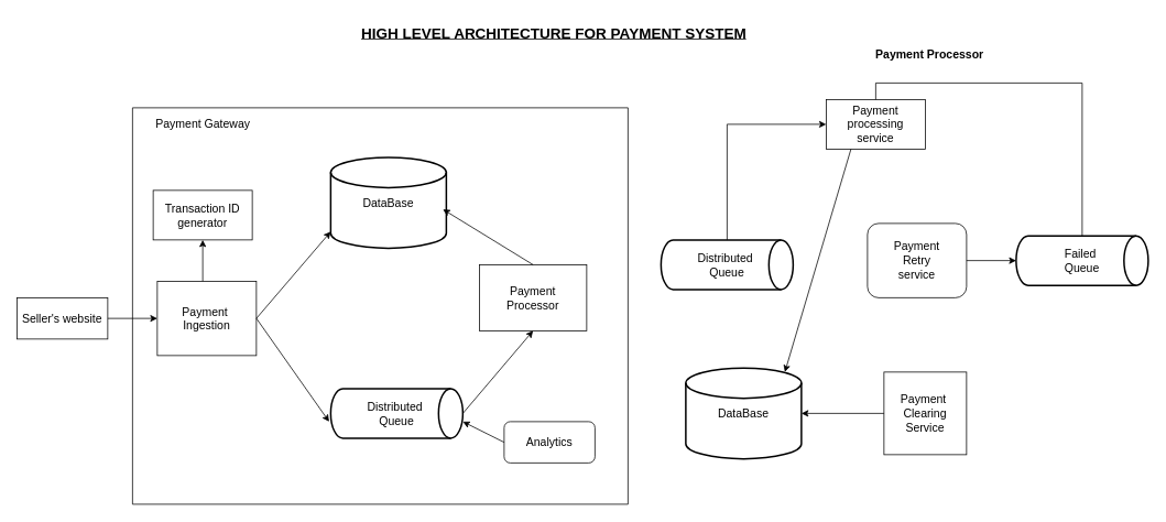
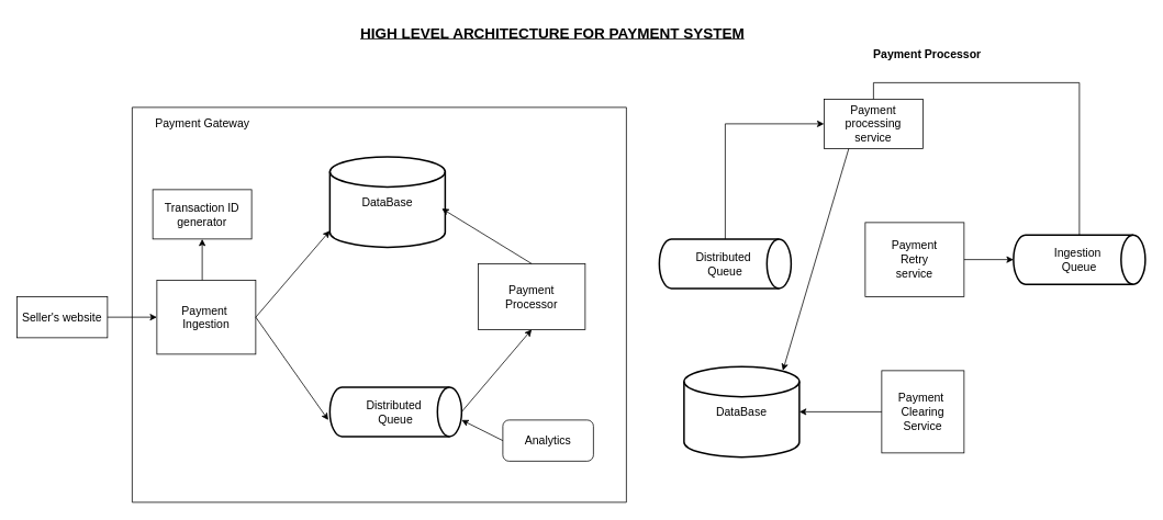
  <mxCell id="0" />
  <mxCell id="1" parent="0" />
  <mxCell id="2" value="&lt;font style=&quot;font-size: 14px;&quot;&gt;Seller's website&lt;/font&gt;" style="rounded=0;whiteSpace=wrap;html=1;" vertex="1" parent="1"><mxGeometry x="20" y="360" width="110" height="50" as="geometry" /></mxCell>
  <mxCell id="3" value="&lt;font style=&quot;font-size: 14px;&quot;&gt;Payment&amp;nbsp;&lt;br&gt;Ingestion&lt;/font&gt;" style="rounded=0;whiteSpace=wrap;html=1;" vertex="1" parent="1"><mxGeometry x="190" y="340" width="120" height="90" as="geometry" /></mxCell>
  <mxCell id="4" value="&lt;font style=&quot;font-size: 14px;&quot;&gt;DataBase&lt;/font&gt;" style="strokeWidth=2;html=1;shape=mxgraph.flowchart.database;whiteSpace=wrap;" vertex="1" parent="1"><mxGeometry x="400" y="190" width="140" height="110" as="geometry" /></mxCell>
  <mxCell id="5" value="" style="endArrow=classic;html=1;rounded=0;exitX=1;exitY=0.5;exitDx=0;exitDy=0;entryX=0;entryY=0.818;entryDx=0;entryDy=0;entryPerimeter=0;" edge="1" parent="1" source="3" target="4"><mxGeometry width="50" height="50" relative="1" as="geometry"><mxPoint x="640" y="420" as="sourcePoint" /><mxPoint x="380" y="290" as="targetPoint" /><Array as="points" /></mxGeometry></mxCell>
  <mxCell id="6" value="&lt;font style=&quot;font-size: 14px;&quot;&gt;Distributed&amp;nbsp;&lt;br&gt;Queue&lt;/font&gt;" style="strokeWidth=2;html=1;shape=mxgraph.flowchart.direct_data;whiteSpace=wrap;" vertex="1" parent="1"><mxGeometry x="400" y="470" width="160" height="60" as="geometry" /></mxCell>
  <mxCell id="7" value="" style="endArrow=classic;html=1;rounded=0;exitX=1;exitY=0.5;exitDx=0;exitDy=0;entryX=-0.012;entryY=0.667;entryDx=0;entryDy=0;entryPerimeter=0;" edge="1" parent="1" source="3" target="6"><mxGeometry width="50" height="50" relative="1" as="geometry"><mxPoint x="640" y="420" as="sourcePoint" /><mxPoint x="690" y="370" as="targetPoint" /></mxGeometry></mxCell>
  <mxCell id="8" value="&lt;font style=&quot;font-size: 14px;&quot;&gt;Payment&lt;br&gt;Processor&lt;/font&gt;" style="rounded=0;whiteSpace=wrap;html=1;" vertex="1" parent="1"><mxGeometry x="580" y="320" width="130" height="80" as="geometry" /></mxCell>
  <mxCell id="9" value="" style="endArrow=classic;html=1;rounded=0;exitX=1;exitY=0.5;exitDx=0;exitDy=0;exitPerimeter=0;entryX=0.5;entryY=1;entryDx=0;entryDy=0;" edge="1" parent="1" source="6" target="8"><mxGeometry width="50" height="50" relative="1" as="geometry"><mxPoint x="640" y="410" as="sourcePoint" /><mxPoint x="690" y="360" as="targetPoint" /><Array as="points" /></mxGeometry></mxCell>
  <mxCell id="10" value="" style="endArrow=classic;html=1;rounded=0;exitX=0.5;exitY=0;exitDx=0;exitDy=0;entryX=0.971;entryY=0.573;entryDx=0;entryDy=0;entryPerimeter=0;" edge="1" parent="1" source="8" target="4"><mxGeometry width="50" height="50" relative="1" as="geometry"><mxPoint x="640" y="410" as="sourcePoint" /><mxPoint x="690" y="360" as="targetPoint" /></mxGeometry></mxCell>
  <mxCell id="11" value="" style="endArrow=classic;html=1;rounded=0;exitX=1;exitY=0.5;exitDx=0;exitDy=0;entryX=0;entryY=0.5;entryDx=0;entryDy=0;" edge="1" parent="1" source="2" target="3"><mxGeometry width="50" height="50" relative="1" as="geometry"><mxPoint x="640" y="410" as="sourcePoint" /><mxPoint x="170" y="385" as="targetPoint" /></mxGeometry></mxCell>
  <mxCell id="12" value="" style="endArrow=none;html=1;rounded=0;" edge="1" parent="1"><mxGeometry width="50" height="50" relative="1" as="geometry"><mxPoint x="160" y="130" as="sourcePoint" /><mxPoint x="760" y="130" as="targetPoint" /></mxGeometry></mxCell>
  <mxCell id="13" value="" style="endArrow=none;html=1;rounded=0;" edge="1" parent="1"><mxGeometry width="50" height="50" relative="1" as="geometry"><mxPoint x="160" y="130" as="sourcePoint" /><mxPoint x="160" y="610" as="targetPoint" /></mxGeometry></mxCell>
  <mxCell id="14" value="" style="endArrow=none;html=1;rounded=0;" edge="1" parent="1"><mxGeometry width="50" height="50" relative="1" as="geometry"><mxPoint x="160" y="610" as="sourcePoint" /><mxPoint x="760" y="610" as="targetPoint" /></mxGeometry></mxCell>
  <mxCell id="15" value="" style="endArrow=none;html=1;rounded=0;" edge="1" parent="1"><mxGeometry width="50" height="50" relative="1" as="geometry"><mxPoint x="760" y="610" as="sourcePoint" /><mxPoint x="760" y="130" as="targetPoint" /></mxGeometry></mxCell>
  <mxCell id="16" value="&lt;font style=&quot;font-size: 14px;&quot;&gt;Payment Gateway&lt;/font&gt;" style="text;html=1;align=center;verticalAlign=middle;resizable=0;points=[];autosize=1;strokeColor=none;fillColor=none;" vertex="1" parent="1"><mxGeometry x="175" y="135" width="140" height="30" as="geometry" /></mxCell>
  <mxCell id="17" value="&lt;font style=&quot;font-size: 14px;&quot;&gt;Analytics&lt;/font&gt;" style="rounded=1;whiteSpace=wrap;html=1;" vertex="1" parent="1"><mxGeometry x="610" y="510" width="110" height="50" as="geometry" /></mxCell>
  <mxCell id="18" value="" style="endArrow=classic;html=1;rounded=0;exitX=0;exitY=0.5;exitDx=0;exitDy=0;" edge="1" parent="1" source="17"><mxGeometry width="50" height="50" relative="1" as="geometry"><mxPoint x="640" y="410" as="sourcePoint" /><mxPoint x="560" y="510" as="targetPoint" /></mxGeometry></mxCell>
  <mxCell id="19" value="&lt;b&gt;Payment Processor&lt;/b&gt;" style="text;html=1;align=center;verticalAlign=middle;resizable=0;points=[];autosize=1;strokeColor=none;fillColor=none;fontSize=14;" vertex="1" parent="1"><mxGeometry x="1050" y="50" width="150" height="30" as="geometry" /></mxCell>
  <mxCell id="20" value="Payment processing &lt;br&gt;service" style="rounded=0;whiteSpace=wrap;html=1;fontSize=14;" vertex="1" parent="1"><mxGeometry x="1000" y="120" width="120" height="60" as="geometry" /></mxCell>
  <mxCell id="21" value="&lt;font style=&quot;font-size: 14px;&quot;&gt;Distributed&amp;nbsp;&lt;br&gt;Queue&lt;/font&gt;" style="strokeWidth=2;html=1;shape=mxgraph.flowchart.direct_data;whiteSpace=wrap;" vertex="1" parent="1"><mxGeometry x="800" y="290" width="160" height="60" as="geometry" /></mxCell>
- <mxCell id="22" value="&lt;font style=&quot;font-size: 14px;&quot;&gt;Failed&amp;nbsp;&lt;br&gt;Queue&lt;/font&gt;" style="strokeWidth=2;html=1;shape=mxgraph.flowchart.direct_data;whiteSpace=wrap;" vertex="1" parent="1"><mxGeometry x="1230" y="285" width="160" height="60" as="geometry" /></mxCell>
- <mxCell id="23" value="Payment&lt;br&gt;Retry &lt;br&gt;service" style="whiteSpace=wrap;html=1;fontSize=14;rounded=1;" vertex="1" parent="1"><mxGeometry x="1050" y="270" width="120" height="90" as="geometry" /></mxCell>
+ <mxCell id="22" value="&lt;font style=&quot;font-size: 14px;&quot;&gt;Ingestion&amp;nbsp;&lt;br&gt;Queue&lt;/font&gt;" style="strokeWidth=2;html=1;shape=mxgraph.flowchart.direct_data;whiteSpace=wrap;" vertex="1" parent="1"><mxGeometry x="1230" y="285" width="160" height="60" as="geometry" /></mxCell>
+ <mxCell id="23" value="Payment&lt;br&gt;Retry &lt;br&gt;service" style="rounded=0;whiteSpace=wrap;html=1;fontSize=14;" vertex="1" parent="1"><mxGeometry x="1050" y="270" width="120" height="90" as="geometry" /></mxCell>
  <mxCell id="24" value="" style="endArrow=classic;html=1;rounded=0;fontSize=14;exitX=1;exitY=0.5;exitDx=0;exitDy=0;entryX=0;entryY=0.5;entryDx=0;entryDy=0;entryPerimeter=0;" edge="1" parent="1" source="23" target="22"><mxGeometry width="50" height="50" relative="1" as="geometry"><mxPoint x="700" y="360" as="sourcePoint" /><mxPoint x="750" y="310" as="targetPoint" /></mxGeometry></mxCell>
  <mxCell id="25" value="&lt;font style=&quot;font-size: 14px;&quot;&gt;DataBase&lt;/font&gt;" style="strokeWidth=2;html=1;shape=mxgraph.flowchart.database;whiteSpace=wrap;" vertex="1" parent="1"><mxGeometry x="830" y="445" width="140" height="110" as="geometry" /></mxCell>
  <mxCell id="26" value="" style="endArrow=classic;html=1;rounded=0;fontSize=14;exitX=0.25;exitY=1;exitDx=0;exitDy=0;entryX=0.857;entryY=0.045;entryDx=0;entryDy=0;entryPerimeter=0;" edge="1" parent="1" source="20" target="25"><mxGeometry width="50" height="50" relative="1" as="geometry"><mxPoint x="700" y="360" as="sourcePoint" /><mxPoint x="750" y="310" as="targetPoint" /></mxGeometry></mxCell>
  <mxCell id="27" value="" style="endArrow=classic;html=1;rounded=0;fontSize=14;entryX=0;entryY=0.5;entryDx=0;entryDy=0;exitX=0.5;exitY=0;exitDx=0;exitDy=0;exitPerimeter=0;" edge="1" parent="1" source="21" target="20"><mxGeometry width="50" height="50" relative="1" as="geometry"><mxPoint x="700" y="360" as="sourcePoint" /><mxPoint x="750" y="310" as="targetPoint" /><Array as="points"><mxPoint x="880" y="150" /></Array></mxGeometry></mxCell>
  <mxCell id="28" value="" style="endArrow=none;html=1;rounded=0;fontSize=14;exitX=0.5;exitY=0;exitDx=0;exitDy=0;entryX=0.5;entryY=0;entryDx=0;entryDy=0;entryPerimeter=0;" edge="1" parent="1" source="20" target="22"><mxGeometry width="50" height="50" relative="1" as="geometry"><mxPoint x="700" y="360" as="sourcePoint" /><mxPoint x="750" y="310" as="targetPoint" /><Array as="points"><mxPoint x="1060" y="100" /><mxPoint x="1310" y="100" /></Array></mxGeometry></mxCell>
  <mxCell id="29" value="Payment&amp;nbsp;&lt;br&gt;Clearing&lt;br&gt;Service" style="whiteSpace=wrap;html=1;aspect=fixed;fontSize=14;" vertex="1" parent="1"><mxGeometry x="1070" y="450" width="100" height="100" as="geometry" /></mxCell>
  <mxCell id="30" value="" style="endArrow=classic;html=1;rounded=0;fontSize=14;exitX=0;exitY=0.5;exitDx=0;exitDy=0;entryX=1;entryY=0.5;entryDx=0;entryDy=0;entryPerimeter=0;" edge="1" parent="1" source="29" target="25"><mxGeometry width="50" height="50" relative="1" as="geometry"><mxPoint x="700" y="350" as="sourcePoint" /><mxPoint x="750" y="300" as="targetPoint" /></mxGeometry></mxCell>
  <mxCell id="31" value="Transaction ID&lt;br&gt;generator" style="rounded=0;whiteSpace=wrap;html=1;fontSize=14;" vertex="1" parent="1"><mxGeometry x="185" y="230" width="120" height="60" as="geometry" /></mxCell>
  <mxCell id="32" value="" style="endArrow=classic;html=1;rounded=0;fontSize=14;entryX=0.5;entryY=1;entryDx=0;entryDy=0;" edge="1" parent="1" target="31"><mxGeometry width="50" height="50" relative="1" as="geometry"><mxPoint x="245" y="340" as="sourcePoint" /><mxPoint x="750" y="290" as="targetPoint" /></mxGeometry></mxCell>
  <mxCell id="33" value="&lt;font style=&quot;font-size: 18px;&quot;&gt;&lt;b&gt;&lt;u&gt;HIGH LEVEL ARCHITECTURE FOR PAYMENT SYSTEM&lt;/u&gt;&lt;/b&gt;&lt;/font&gt;" style="text;html=1;align=center;verticalAlign=middle;resizable=0;points=[];autosize=1;strokeColor=none;fillColor=none;fontSize=14;" vertex="1" parent="1"><mxGeometry x="425" y="20" width="490" height="40" as="geometry" /></mxCell>
